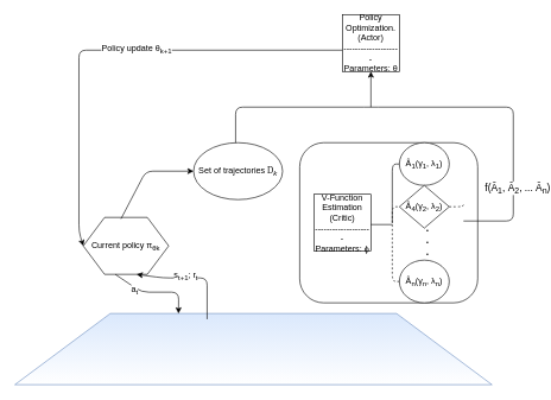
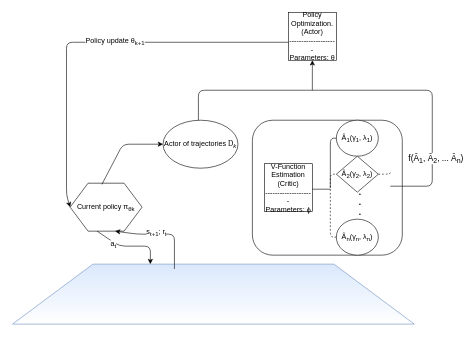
  <mxCell id="0" />
  <mxCell id="1" parent="0" />
  <mxCell id="2" value="" style="rounded=1;whiteSpace=wrap;html=1;gradientColor=#FFFFFF;" parent="1" vertex="1"><mxGeometry x="420" y="200" width="250" height="225" as="geometry" /></mxCell>
  <mxCell id="3" value="" style="shape=trapezoid;perimeter=trapezoidPerimeter;whiteSpace=wrap;html=1;fillColor=#dae8fc;strokeColor=#6c8ebf;gradientColor=#FFFFFF;" parent="1" vertex="1"><mxGeometry x="20" y="440" width="670" height="100" as="geometry" /></mxCell>
  <mxCell id="4" value="Current policy π&lt;sub&gt;θk&lt;/sub&gt;" style="shape=hexagon;perimeter=hexagonPerimeter2;whiteSpace=wrap;html=1;" parent="1" vertex="1"><mxGeometry x="116" y="305" width="120" height="80" as="geometry" /></mxCell>
  <mxCell id="5" value="" style="endArrow=classic;html=1;entryX=0.625;entryY=1;entryDx=0;entryDy=0;" parent="1" target="4" edge="1"><mxGeometry width="50" height="50" relative="1" as="geometry"><mxPoint x="290" y="448" as="sourcePoint" /><mxPoint x="330" y="400" as="targetPoint" /><Array as="points"><mxPoint x="290" y="390" /><mxPoint x="228" y="390" /></Array></mxGeometry></mxCell>
  <mxCell id="6" value="s&lt;sub&gt;t+1&lt;/sub&gt;; r&lt;sub&gt;t&lt;br&gt;&lt;/sub&gt;" style="text;html=1;align=center;verticalAlign=middle;resizable=0;points=[];labelBackgroundColor=#ffffff;" parent="5" vertex="1" connectable="0"><mxGeometry x="0.13" y="-4" relative="1" as="geometry"><mxPoint as="offset" /></mxGeometry></mxCell>
  <mxCell id="7" value="" style="endArrow=classic;html=1;exitX=0.375;exitY=1;exitDx=0;exitDy=0;entryX=0.343;entryY=0;entryDx=0;entryDy=0;entryPerimeter=0;" parent="1" source="4" target="3" edge="1"><mxGeometry width="50" height="50" relative="1" as="geometry"><mxPoint x="200" y="500" as="sourcePoint" /><mxPoint x="300" y="449" as="targetPoint" /><Array as="points"><mxPoint x="198" y="410" /><mxPoint x="250" y="410" /></Array></mxGeometry></mxCell>
  <mxCell id="8" value="a&lt;sub&gt;t&lt;/sub&gt;" style="text;html=1;align=center;verticalAlign=middle;resizable=0;points=[];labelBackgroundColor=#ffffff;" parent="7" vertex="1" connectable="0"><mxGeometry x="-0.465" y="-3" relative="1" as="geometry"><mxPoint as="offset" /></mxGeometry></mxCell>
- <mxCell id="9" value="Set of trajectories &lt;font face=&quot;Mathcal&quot;&gt;D&lt;font face=&quot;Helvetica&quot;&gt;&lt;i&gt;&lt;sub&gt;k&lt;/sub&gt;&lt;/i&gt;&lt;/font&gt;&lt;/font&gt;" style="ellipse;whiteSpace=wrap;html=1;gradientColor=#FFFFFF;" parent="1" vertex="1"><mxGeometry x="271" y="200" width="125" height="80" as="geometry" /></mxCell>
+ <mxCell id="9" value="Actor of trajectories &lt;font face=&quot;Mathcal&quot;&gt;D&lt;font face=&quot;Helvetica&quot;&gt;&lt;i&gt;&lt;sub&gt;k&lt;/sub&gt;&lt;/i&gt;&lt;/font&gt;&lt;/font&gt;" style="ellipse;whiteSpace=wrap;html=1;gradientColor=#FFFFFF;" parent="1" vertex="1"><mxGeometry x="271" y="200" width="125" height="80" as="geometry" /></mxCell>
  <mxCell id="10" value="&lt;div&gt;Â&lt;sub&gt;1&lt;/sub&gt;(γ&lt;sub&gt;1&lt;/sub&gt;, λ&lt;sub&gt;1&lt;/sub&gt;)&lt;/div&gt;" style="ellipse;whiteSpace=wrap;html=1;gradientColor=#FFFFFF;" parent="1" vertex="1"><mxGeometry x="560" y="200" width="70" height="60" as="geometry" /></mxCell>
- <mxCell id="11" value="&lt;div&gt;Â&lt;sub&gt;4&lt;/sub&gt;(γ&lt;sub&gt;2&lt;/sub&gt;, λ&lt;sub&gt;2&lt;/sub&gt;)&lt;/div&gt;" style="rhombus;whiteSpace=wrap;html=1;gradientColor=#FFFFFF;" parent="1" vertex="1"><mxGeometry x="560" y="260" width="70" height="60" as="geometry" /></mxCell>
+ <mxCell id="11" value="&lt;div&gt;Â&lt;sub&gt;2&lt;/sub&gt;(γ&lt;sub&gt;2&lt;/sub&gt;, λ&lt;sub&gt;2&lt;/sub&gt;)&lt;/div&gt;" style="rhombus;whiteSpace=wrap;html=1;gradientColor=#FFFFFF;" parent="1" vertex="1"><mxGeometry x="560" y="260" width="70" height="60" as="geometry" /></mxCell>
  <mxCell id="12" value="&lt;div&gt;Policy Optimization.&lt;/div&gt;&lt;div&gt;(Actor)&lt;/div&gt;&lt;div&gt;--------------------&lt;br&gt;&lt;/div&gt;&lt;div&gt;Parameters: θ&lt;/div&gt;" style="whiteSpace=wrap;html=1;aspect=fixed;gradientColor=#FFFFFF;" parent="1" vertex="1"><mxGeometry x="480" y="20" width="80" height="80" as="geometry" /></mxCell>
  <mxCell id="13" value="" style="endArrow=classic;html=1;entryX=0;entryY=0.5;entryDx=0;entryDy=0;exitX=0.442;exitY=0.025;exitDx=0;exitDy=0;exitPerimeter=0;" parent="1" source="4" target="9" edge="1"><mxGeometry width="50" height="50" relative="1" as="geometry"><mxPoint x="200" y="280" as="sourcePoint" /><mxPoint x="250" y="210" as="targetPoint" /><Array as="points"><mxPoint x="204" y="240" /></Array></mxGeometry></mxCell>
  <mxCell id="14" value="&lt;div&gt;V-Function Estimation&lt;br&gt;&lt;/div&gt;&lt;div&gt;(Critic)&lt;/div&gt;&lt;div&gt;--------------------&lt;br&gt;&lt;/div&gt;&lt;div&gt;Parameters: ϕ&lt;/div&gt;" style="whiteSpace=wrap;html=1;aspect=fixed;gradientColor=#FFFFFF;" parent="1" vertex="1"><mxGeometry x="440" y="272.5" width="80" height="80" as="geometry" /></mxCell>
  <mxCell id="15" value="&lt;div&gt;Â&lt;sub&gt;n&lt;/sub&gt;(γ&lt;sub&gt;n&lt;/sub&gt;, λ&lt;sub&gt;n&lt;/sub&gt;)&lt;/div&gt;" style="ellipse;whiteSpace=wrap;html=1;gradientColor=#FFFFFF;" parent="1" vertex="1"><mxGeometry x="560" y="365" width="70" height="60" as="geometry" /></mxCell>
  <mxCell id="16" value="" style="endArrow=none;dashed=1;html=1;exitX=1;exitY=0.5;exitDx=0;exitDy=0;" parent="1" source="11" edge="1"><mxGeometry width="50" height="50" relative="1" as="geometry"><mxPoint x="630" y="355" as="sourcePoint" /><mxPoint x="650" y="285" as="targetPoint" /><Array as="points"><mxPoint x="650" y="290" /></Array></mxGeometry></mxCell>
  <mxCell id="17" value="&lt;div style=&quot;font-size: 14px;&quot;&gt;.&lt;/div&gt;&lt;div style=&quot;font-size: 14px;&quot;&gt;.&lt;/div&gt;&lt;div style=&quot;font-size: 14px;&quot;&gt;.&lt;br style=&quot;font-size: 14px;&quot;&gt;&lt;/div&gt;" style="text;html=1;strokeColor=none;fillColor=none;align=center;verticalAlign=middle;whiteSpace=wrap;rounded=0;spacingTop=-18;fontSize=14;fontStyle=1" parent="1" vertex="1"><mxGeometry x="580" y="345" width="40" as="geometry" /></mxCell>
  <mxCell id="18" value="" style="endArrow=none;html=1;fontSize=14;entryX=0;entryY=0.5;entryDx=0;entryDy=0;" parent="1" target="10" edge="1"><mxGeometry width="50" height="50" relative="1" as="geometry"><mxPoint x="550" y="313" as="sourcePoint" /><mxPoint x="550" y="285" as="targetPoint" /><Array as="points"><mxPoint x="550" y="295" /><mxPoint x="550" y="230" /></Array></mxGeometry></mxCell>
  <mxCell id="19" value="" style="endArrow=none;html=1;fontSize=14;exitX=0;exitY=0.5;exitDx=0;exitDy=0;entryX=0;entryY=0.5;entryDx=0;entryDy=0;dashed=1;" parent="1" source="15" target="11" edge="1"><mxGeometry width="50" height="50" relative="1" as="geometry"><mxPoint x="520" y="337.5" as="sourcePoint" /><mxPoint x="570" y="287.5" as="targetPoint" /><Array as="points"><mxPoint x="550" y="395" /><mxPoint x="550" y="315" /><mxPoint x="550" y="290" /></Array></mxGeometry></mxCell>
  <mxCell id="20" value="" style="endArrow=none;html=1;fontSize=14;" parent="1" edge="1"><mxGeometry width="50" height="50" relative="1" as="geometry"><mxPoint x="520" y="315" as="sourcePoint" /><mxPoint x="550" y="315" as="targetPoint" /></mxGeometry></mxCell>
  <mxCell id="21" value="" style="endArrow=none;html=1;fontSize=14;" parent="1" edge="1"><mxGeometry width="50" height="50" relative="1" as="geometry"><mxPoint x="330" y="200" as="sourcePoint" /><mxPoint x="650" y="310" as="targetPoint" /><Array as="points"><mxPoint x="330" y="150" /><mxPoint x="520" y="150" /><mxPoint x="720" y="150" /><mxPoint x="720" y="310" /></Array></mxGeometry></mxCell>
  <mxCell id="22" value="f(Â&lt;sub&gt;1&lt;/sub&gt;, Â&lt;sub&gt;2&lt;/sub&gt;, ... Â&lt;sub&gt;n&lt;/sub&gt;)" style="text;html=1;align=center;verticalAlign=middle;resizable=0;points=[];labelBackgroundColor=#ffffff;fontSize=14;" parent="21" vertex="1" connectable="0"><mxGeometry x="0.651" y="5" relative="1" as="geometry"><mxPoint as="offset" /></mxGeometry></mxCell>
  <mxCell id="23" value="" style="endArrow=classic;html=1;fontSize=14;" parent="1" target="12" edge="1"><mxGeometry width="50" height="50" relative="1" as="geometry"><mxPoint x="520" y="150" as="sourcePoint" /><mxPoint x="570" y="100" as="targetPoint" /><Array as="points" /></mxGeometry></mxCell>
  <mxCell id="24" value="" style="endArrow=classic;html=1;fontSize=14;entryX=0;entryY=0.5;entryDx=0;entryDy=0;" parent="1" target="4" edge="1"><mxGeometry width="50" height="50" relative="1" as="geometry"><mxPoint x="480" y="70" as="sourcePoint" /><mxPoint x="530" y="20" as="targetPoint" /><Array as="points"><mxPoint x="110" y="70" /><mxPoint x="110" y="325" /></Array></mxGeometry></mxCell>
  <mxCell id="25" value="Policy update θ&lt;sub&gt;k+1&lt;/sub&gt;" style="text;html=1;align=center;verticalAlign=middle;resizable=0;points=[];labelBackgroundColor=#ffffff;" vertex="1" connectable="0" parent="24"><mxGeometry x="-0.102" y="-3" relative="1" as="geometry"><mxPoint as="offset" /></mxGeometry></mxCell>
